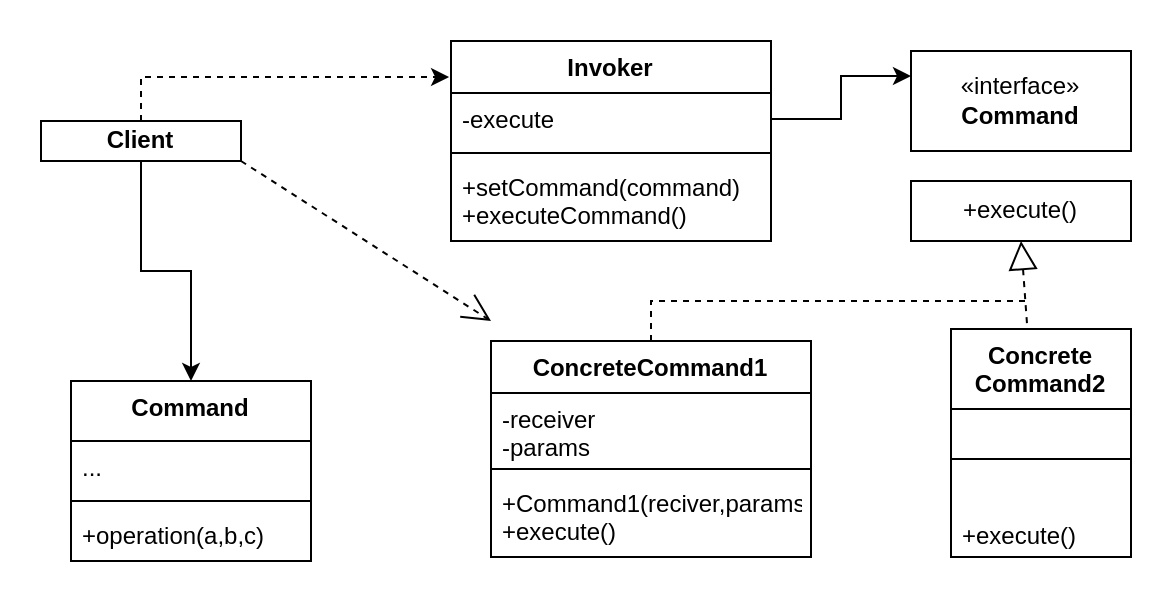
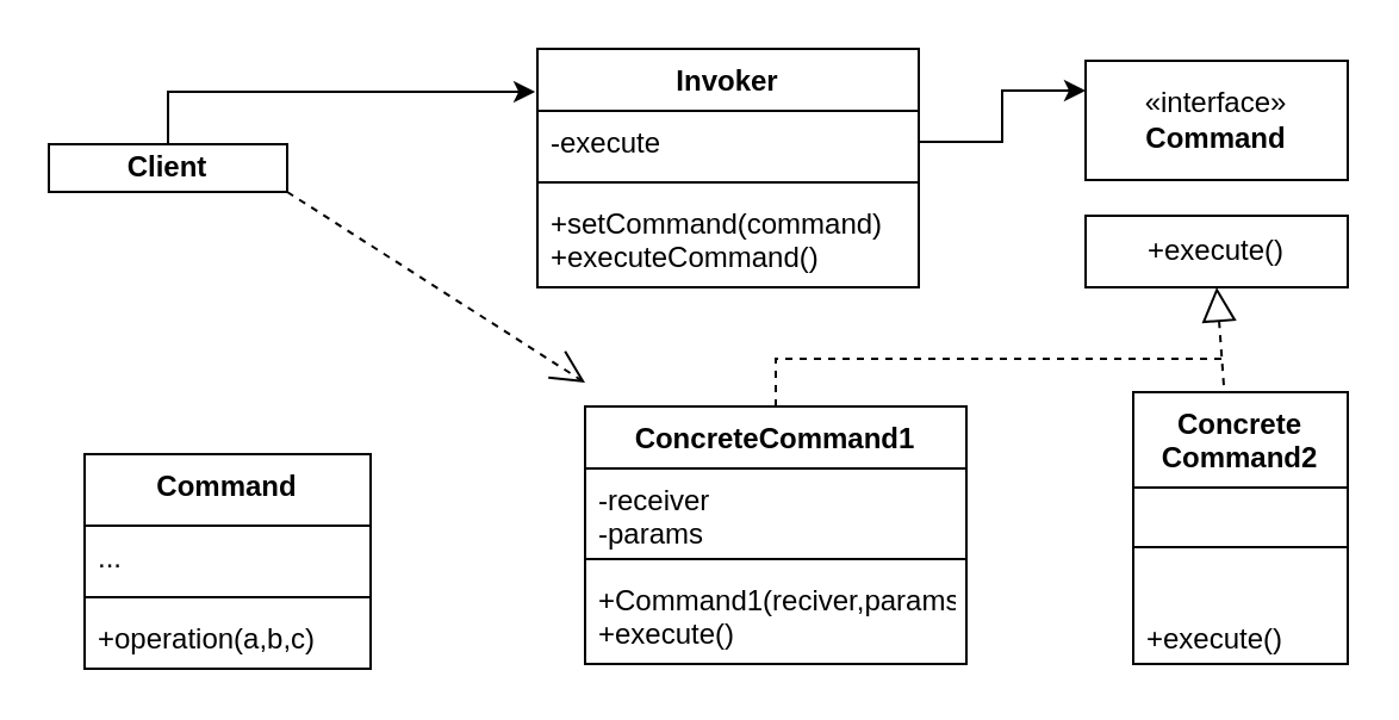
  <mxCell id="0" />
  <mxCell id="1" parent="0" />
- <mxCell id="2" style="edgeStyle=orthogonalEdgeStyle;rounded=0;orthogonalLoop=1;jettySize=auto;html=1;exitX=0.5;exitY=1;exitDx=0;exitDy=0;entryX=0.5;entryY=0;entryDx=0;entryDy=0;" edge="1" parent="1" source="3" target="12"><mxGeometry relative="1" as="geometry" /></mxCell>
  <mxCell id="3" value="&lt;b&gt;Client&lt;/b&gt;" style="rounded=0;whiteSpace=wrap;html=1;" vertex="1" parent="1"><mxGeometry x="20" y="60" width="100" height="20" as="geometry" /></mxCell>
  <mxCell id="4" value="Invoker" style="swimlane;fontStyle=1;align=center;verticalAlign=top;childLayout=stackLayout;horizontal=1;startSize=26;horizontalStack=0;resizeParent=1;resizeParentMax=0;resizeLast=0;collapsible=1;marginBottom=0;whiteSpace=wrap;html=1;" vertex="1" parent="1"><mxGeometry x="225" y="20" width="160" height="100" as="geometry" /></mxCell>
  <mxCell id="5" value="-execute" style="text;strokeColor=none;fillColor=none;align=left;verticalAlign=top;spacingLeft=4;spacingRight=4;overflow=hidden;rotatable=0;points=[[0,0.5],[1,0.5]];portConstraint=eastwest;whiteSpace=wrap;html=1;" vertex="1" parent="4"><mxGeometry y="26" width="160" height="26" as="geometry" /></mxCell>
  <mxCell id="6" value="" style="line;strokeWidth=1;fillColor=none;align=left;verticalAlign=middle;spacingTop=-1;spacingLeft=3;spacingRight=3;rotatable=0;labelPosition=right;points=[];portConstraint=eastwest;strokeColor=inherit;" vertex="1" parent="4"><mxGeometry y="52" width="160" height="8" as="geometry" /></mxCell>
  <mxCell id="7" value="+setCommand(command)&lt;div&gt;+executeCommand()&lt;/div&gt;" style="text;strokeColor=none;fillColor=none;align=left;verticalAlign=top;spacingLeft=4;spacingRight=4;overflow=hidden;rotatable=0;points=[[0,0.5],[1,0.5]];portConstraint=eastwest;whiteSpace=wrap;html=1;" vertex="1" parent="4"><mxGeometry y="60" width="160" height="40" as="geometry" /></mxCell>
  <mxCell id="8" value="«interface»&lt;br&gt;&lt;b&gt;Command&lt;/b&gt;" style="html=1;whiteSpace=wrap;" vertex="1" parent="1"><mxGeometry x="455" y="25" width="110" height="50" as="geometry" /></mxCell>
  <mxCell id="9" value="+execute()" style="html=1;whiteSpace=wrap;" vertex="1" parent="1"><mxGeometry x="455" y="90" width="110" height="30" as="geometry" /></mxCell>
- <mxCell id="10" style="edgeStyle=orthogonalEdgeStyle;rounded=0;orthogonalLoop=1;jettySize=auto;html=1;exitX=0.5;exitY=0;exitDx=0;exitDy=0;entryX=-0.006;entryY=0.18;entryDx=0;entryDy=0;entryPerimeter=0;dashed=1;" edge="1" parent="1" source="3" target="4"><mxGeometry relative="1" as="geometry" /></mxCell>
+ <mxCell id="10" style="edgeStyle=orthogonalEdgeStyle;rounded=0;orthogonalLoop=1;jettySize=auto;html=1;exitX=0.5;exitY=0;exitDx=0;exitDy=0;entryX=-0.006;entryY=0.18;entryDx=0;entryDy=0;entryPerimeter=0;" edge="1" parent="1" source="3" target="4"><mxGeometry relative="1" as="geometry" /></mxCell>
  <mxCell id="11" style="edgeStyle=orthogonalEdgeStyle;rounded=0;orthogonalLoop=1;jettySize=auto;html=1;exitX=1;exitY=0.5;exitDx=0;exitDy=0;entryX=0;entryY=0.25;entryDx=0;entryDy=0;" edge="1" parent="1" source="5" target="8"><mxGeometry relative="1" as="geometry" /></mxCell>
  <mxCell id="12" value="Command" style="swimlane;fontStyle=1;align=center;verticalAlign=top;childLayout=stackLayout;horizontal=1;startSize=30;horizontalStack=0;resizeParent=1;resizeParentMax=0;resizeLast=0;collapsible=1;marginBottom=0;whiteSpace=wrap;html=1;" vertex="1" parent="1"><mxGeometry x="35" y="190" width="120" height="90" as="geometry" /></mxCell>
  <mxCell id="13" value="..." style="text;strokeColor=none;fillColor=none;align=left;verticalAlign=top;spacingLeft=4;spacingRight=4;overflow=hidden;rotatable=0;points=[[0,0.5],[1,0.5]];portConstraint=eastwest;whiteSpace=wrap;html=1;" vertex="1" parent="12"><mxGeometry y="30" width="120" height="26" as="geometry" /></mxCell>
  <mxCell id="14" value="" style="line;strokeWidth=1;fillColor=none;align=left;verticalAlign=middle;spacingTop=-1;spacingLeft=3;spacingRight=3;rotatable=0;labelPosition=right;points=[];portConstraint=eastwest;strokeColor=inherit;" vertex="1" parent="12"><mxGeometry y="56" width="120" height="8" as="geometry" /></mxCell>
  <mxCell id="15" value="+operation(a,b,c)" style="text;strokeColor=none;fillColor=none;align=left;verticalAlign=top;spacingLeft=4;spacingRight=4;overflow=hidden;rotatable=0;points=[[0,0.5],[1,0.5]];portConstraint=eastwest;whiteSpace=wrap;html=1;" vertex="1" parent="12"><mxGeometry y="64" width="120" height="26" as="geometry" /></mxCell>
  <mxCell id="16" value="ConcreteCommand1&lt;div&gt;&lt;br&gt;&lt;/div&gt;" style="swimlane;fontStyle=1;align=center;verticalAlign=top;childLayout=stackLayout;horizontal=1;startSize=26;horizontalStack=0;resizeParent=1;resizeParentMax=0;resizeLast=0;collapsible=1;marginBottom=0;whiteSpace=wrap;html=1;" vertex="1" parent="1"><mxGeometry x="245" y="170" width="160" height="108" as="geometry" /></mxCell>
  <mxCell id="17" value="-receiver&lt;div&gt;-params&lt;/div&gt;" style="text;strokeColor=none;fillColor=none;align=left;verticalAlign=top;spacingLeft=4;spacingRight=4;overflow=hidden;rotatable=0;points=[[0,0.5],[1,0.5]];portConstraint=eastwest;whiteSpace=wrap;html=1;" vertex="1" parent="16"><mxGeometry y="26" width="160" height="34" as="geometry" /></mxCell>
  <mxCell id="18" value="" style="line;strokeWidth=1;fillColor=none;align=left;verticalAlign=middle;spacingTop=-1;spacingLeft=3;spacingRight=3;rotatable=0;labelPosition=right;points=[];portConstraint=eastwest;strokeColor=inherit;" vertex="1" parent="16"><mxGeometry y="60" width="160" height="8" as="geometry" /></mxCell>
  <mxCell id="19" value="+Command1(reciver,params)&lt;div&gt;+execute()&lt;/div&gt;" style="text;strokeColor=none;fillColor=none;align=left;verticalAlign=top;spacingLeft=4;spacingRight=4;overflow=hidden;rotatable=0;points=[[0,0.5],[1,0.5]];portConstraint=eastwest;whiteSpace=wrap;html=1;" vertex="1" parent="16"><mxGeometry y="68" width="160" height="40" as="geometry" /></mxCell>
  <mxCell id="20" value="Concrete&lt;div&gt;Command2&lt;/div&gt;" style="swimlane;fontStyle=1;align=center;verticalAlign=top;childLayout=stackLayout;horizontal=1;startSize=40;horizontalStack=0;resizeParent=1;resizeParentMax=0;resizeLast=0;collapsible=1;marginBottom=0;whiteSpace=wrap;html=1;" vertex="1" parent="1"><mxGeometry x="475" y="164" width="90" height="114" as="geometry" /></mxCell>
  <mxCell id="21" value="&#10;" style="line;strokeWidth=1;fillColor=none;align=left;verticalAlign=middle;spacingTop=-1;spacingLeft=3;spacingRight=3;rotatable=0;labelPosition=right;points=[];portConstraint=eastwest;strokeColor=inherit;" vertex="1" parent="20"><mxGeometry y="40" width="90" height="50" as="geometry" /></mxCell>
  <mxCell id="22" value="+execute()" style="text;strokeColor=none;fillColor=none;align=left;verticalAlign=top;spacingLeft=4;spacingRight=4;overflow=hidden;rotatable=0;points=[[0,0.5],[1,0.5]];portConstraint=eastwest;whiteSpace=wrap;html=1;" vertex="1" parent="20"><mxGeometry y="90" width="90" height="24" as="geometry" /></mxCell>
  <mxCell id="23" value="" style="endArrow=open;endSize=12;dashed=1;html=1;rounded=0;exitX=1;exitY=1;exitDx=0;exitDy=0;" edge="1" parent="1" source="3"><mxGeometry width="160" relative="1" as="geometry"><mxPoint x="295" y="130" as="sourcePoint" /><mxPoint x="245" y="160" as="targetPoint" /></mxGeometry></mxCell>
  <mxCell id="24" value="" style="endArrow=block;dashed=1;endFill=0;endSize=12;html=1;rounded=0;entryX=0.5;entryY=1;entryDx=0;entryDy=0;exitX=0.422;exitY=-0.026;exitDx=0;exitDy=0;exitPerimeter=0;" edge="1" parent="1" source="20" target="9"><mxGeometry width="160" relative="1" as="geometry"><mxPoint x="295" y="230" as="sourcePoint" /><mxPoint x="455" y="230" as="targetPoint" /></mxGeometry></mxCell>
  <mxCell id="25" value="" style="endArrow=none;dashed=1;html=1;rounded=0;exitX=0.5;exitY=0;exitDx=0;exitDy=0;" edge="1" parent="1" source="16"><mxGeometry width="50" height="50" relative="1" as="geometry"><mxPoint x="355" y="250" as="sourcePoint" /><mxPoint x="515" y="150" as="targetPoint" /><Array as="points"><mxPoint x="325" y="150" /></Array></mxGeometry></mxCell>
